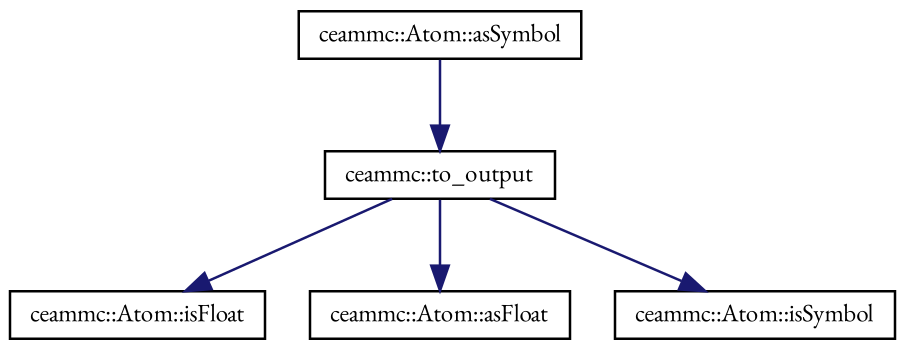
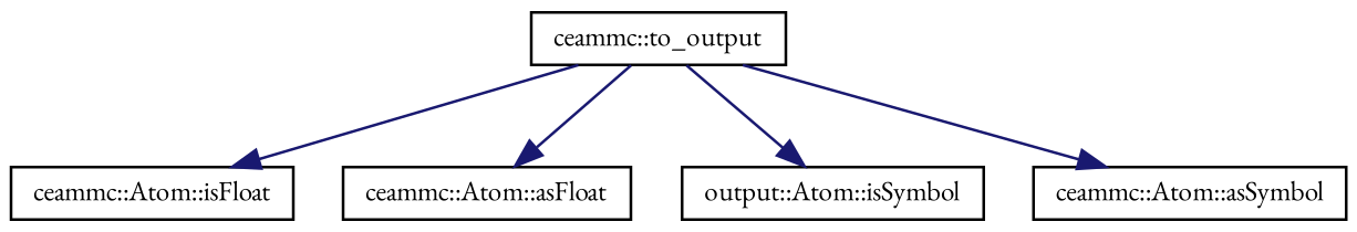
  digraph {
    fontname="EB Garamond"
    rankdir=TB
    node [color=black fillcolor=white fontname="EB Garamond" fontsize=10 shape=record style=filled]
    edge [color=midnightblue fontname="EB Garamond" fontsize=10 labelfontname=Helvetica labelfontsize=10 style=solid]
    n1 [height=0.2 label="ceammc::to_output" width=0.4]
    n2 [height=0.2 label="ceammc::Atom::isFloat" width=0.4]
    n3 [height=0.2 label="ceammc::Atom::asFloat" width=0.4]
-   n4 [height=0.2 label="ceammc::Atom::isSymbol" width=0.4]
+   n4 [height=0.2 label="output::Atom::isSymbol" width=0.4]
    n5 [height=0.2 label="ceammc::Atom::asSymbol" width=0.4]
    n1 -> n2
    n1 -> n3
    n1 -> n4
-   n5 -> n1
+   n1 -> n5
  }
